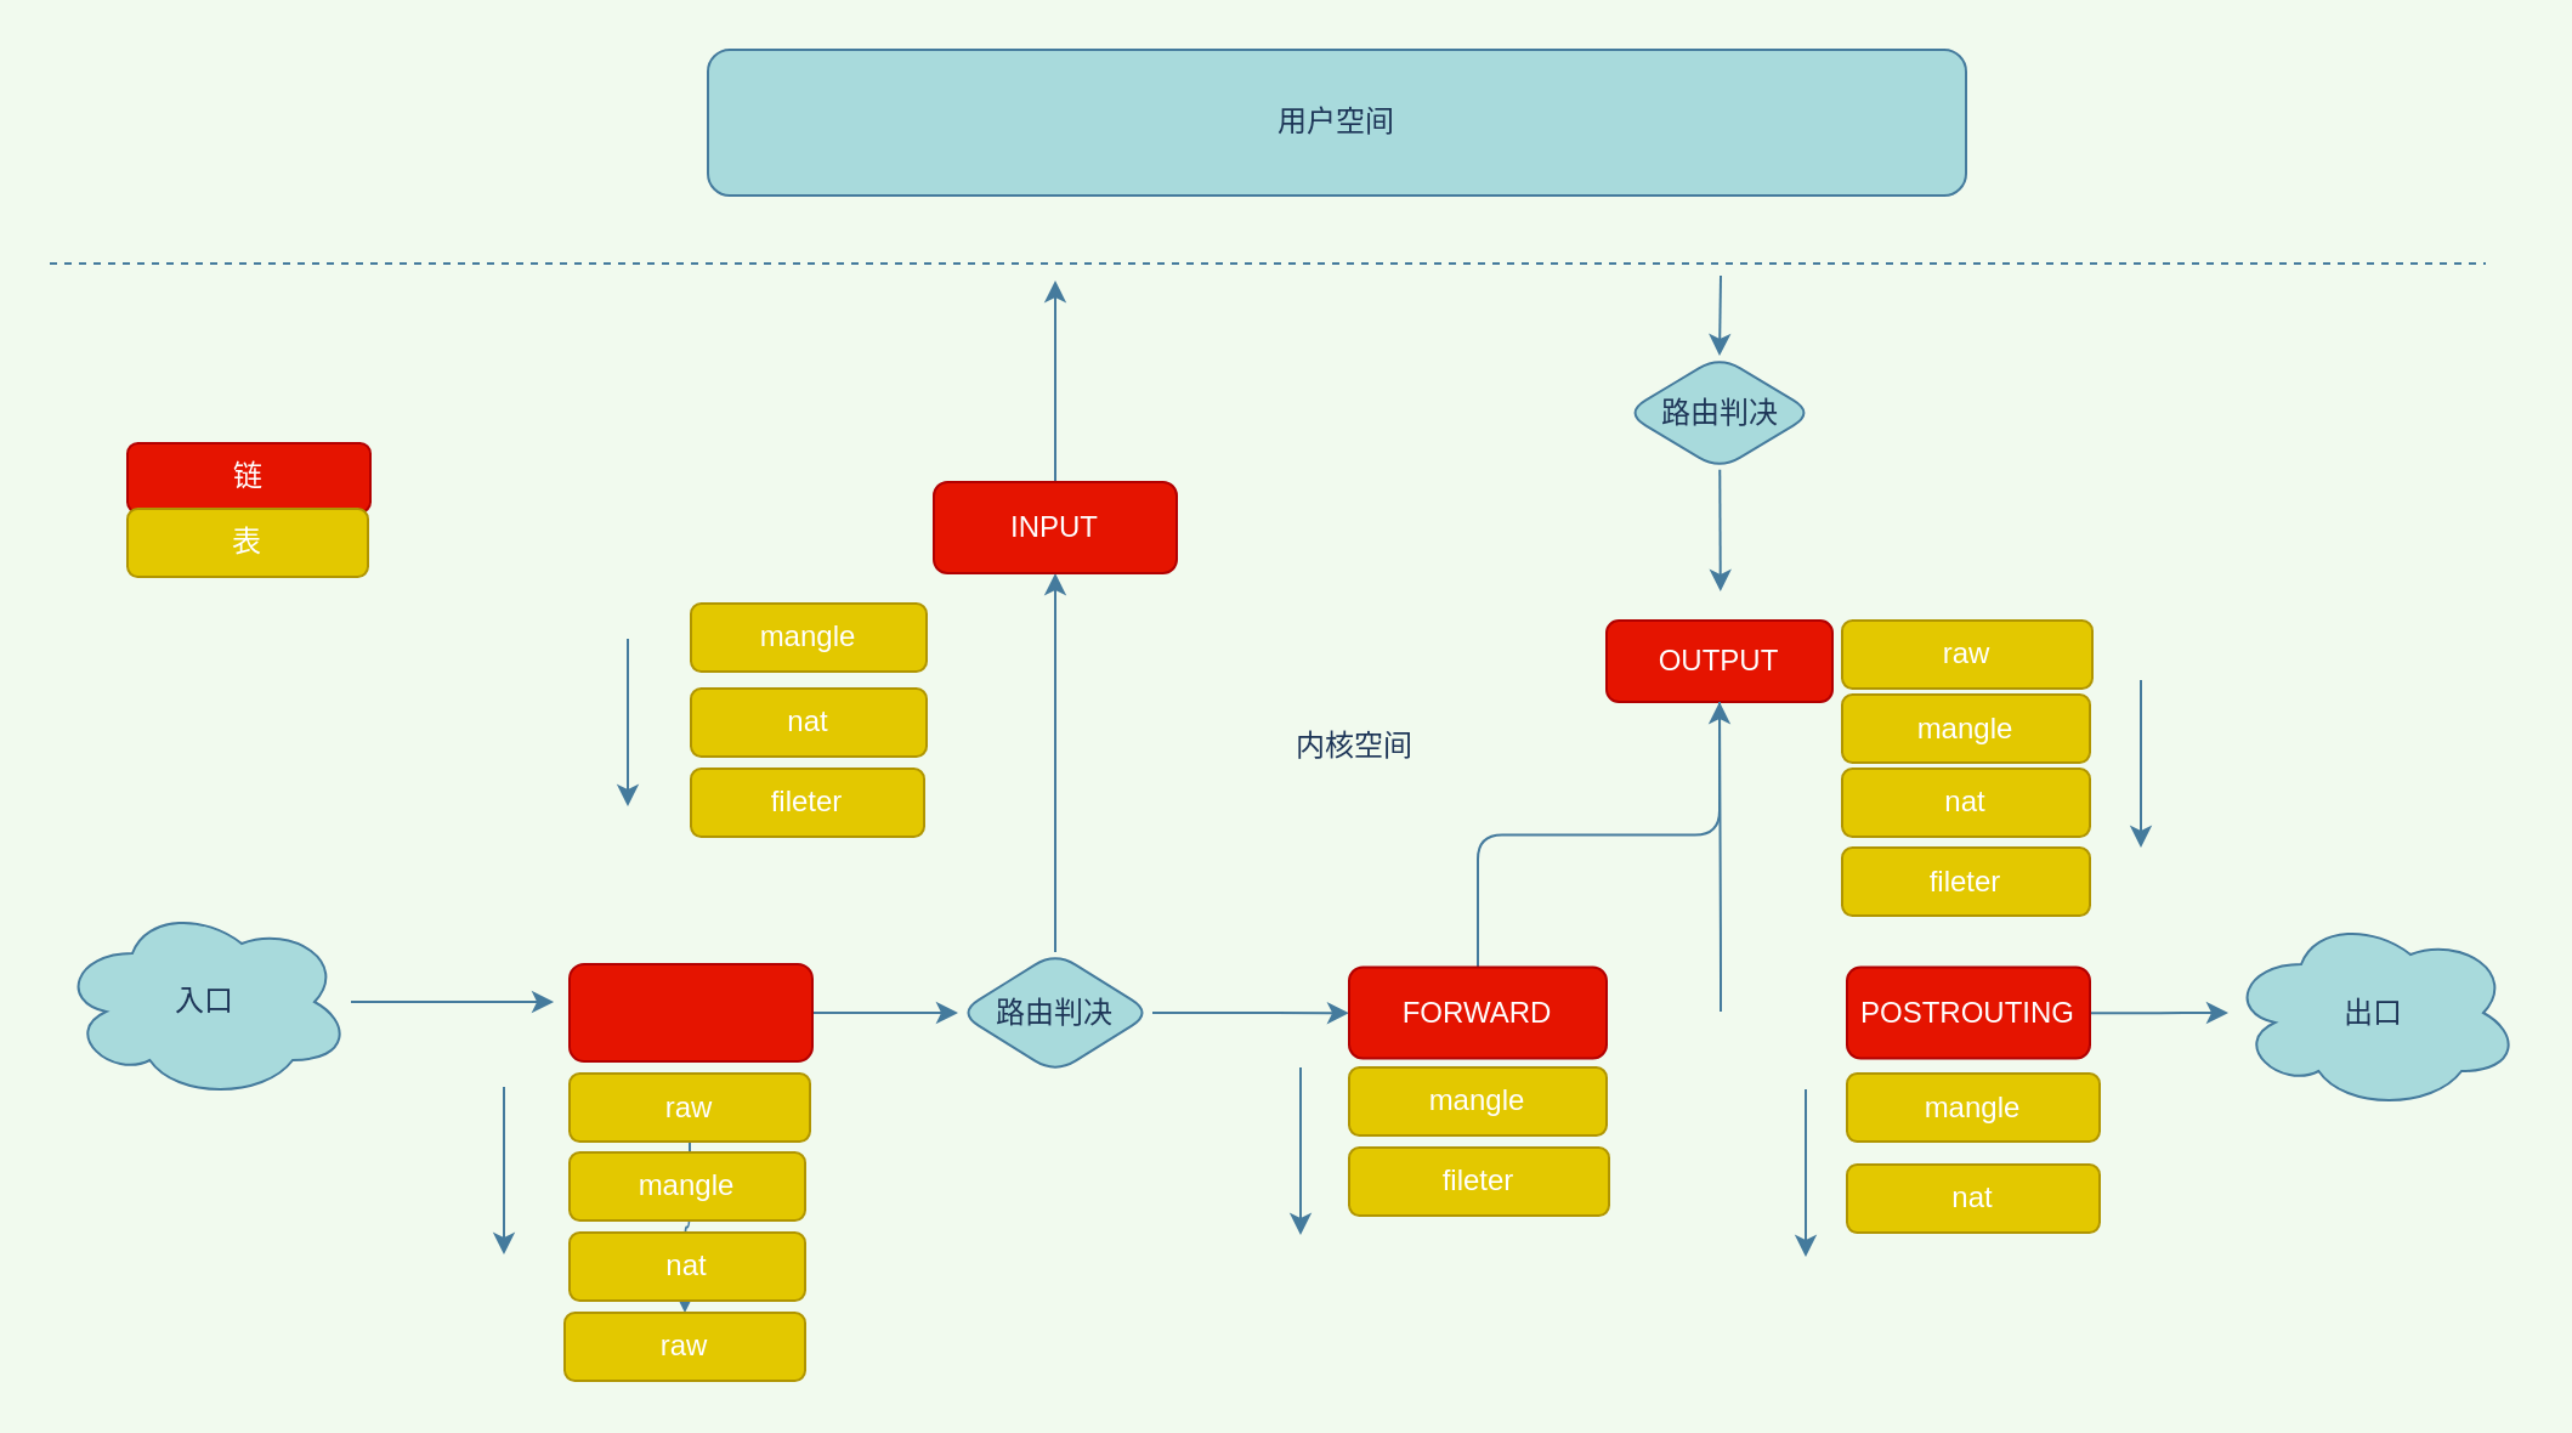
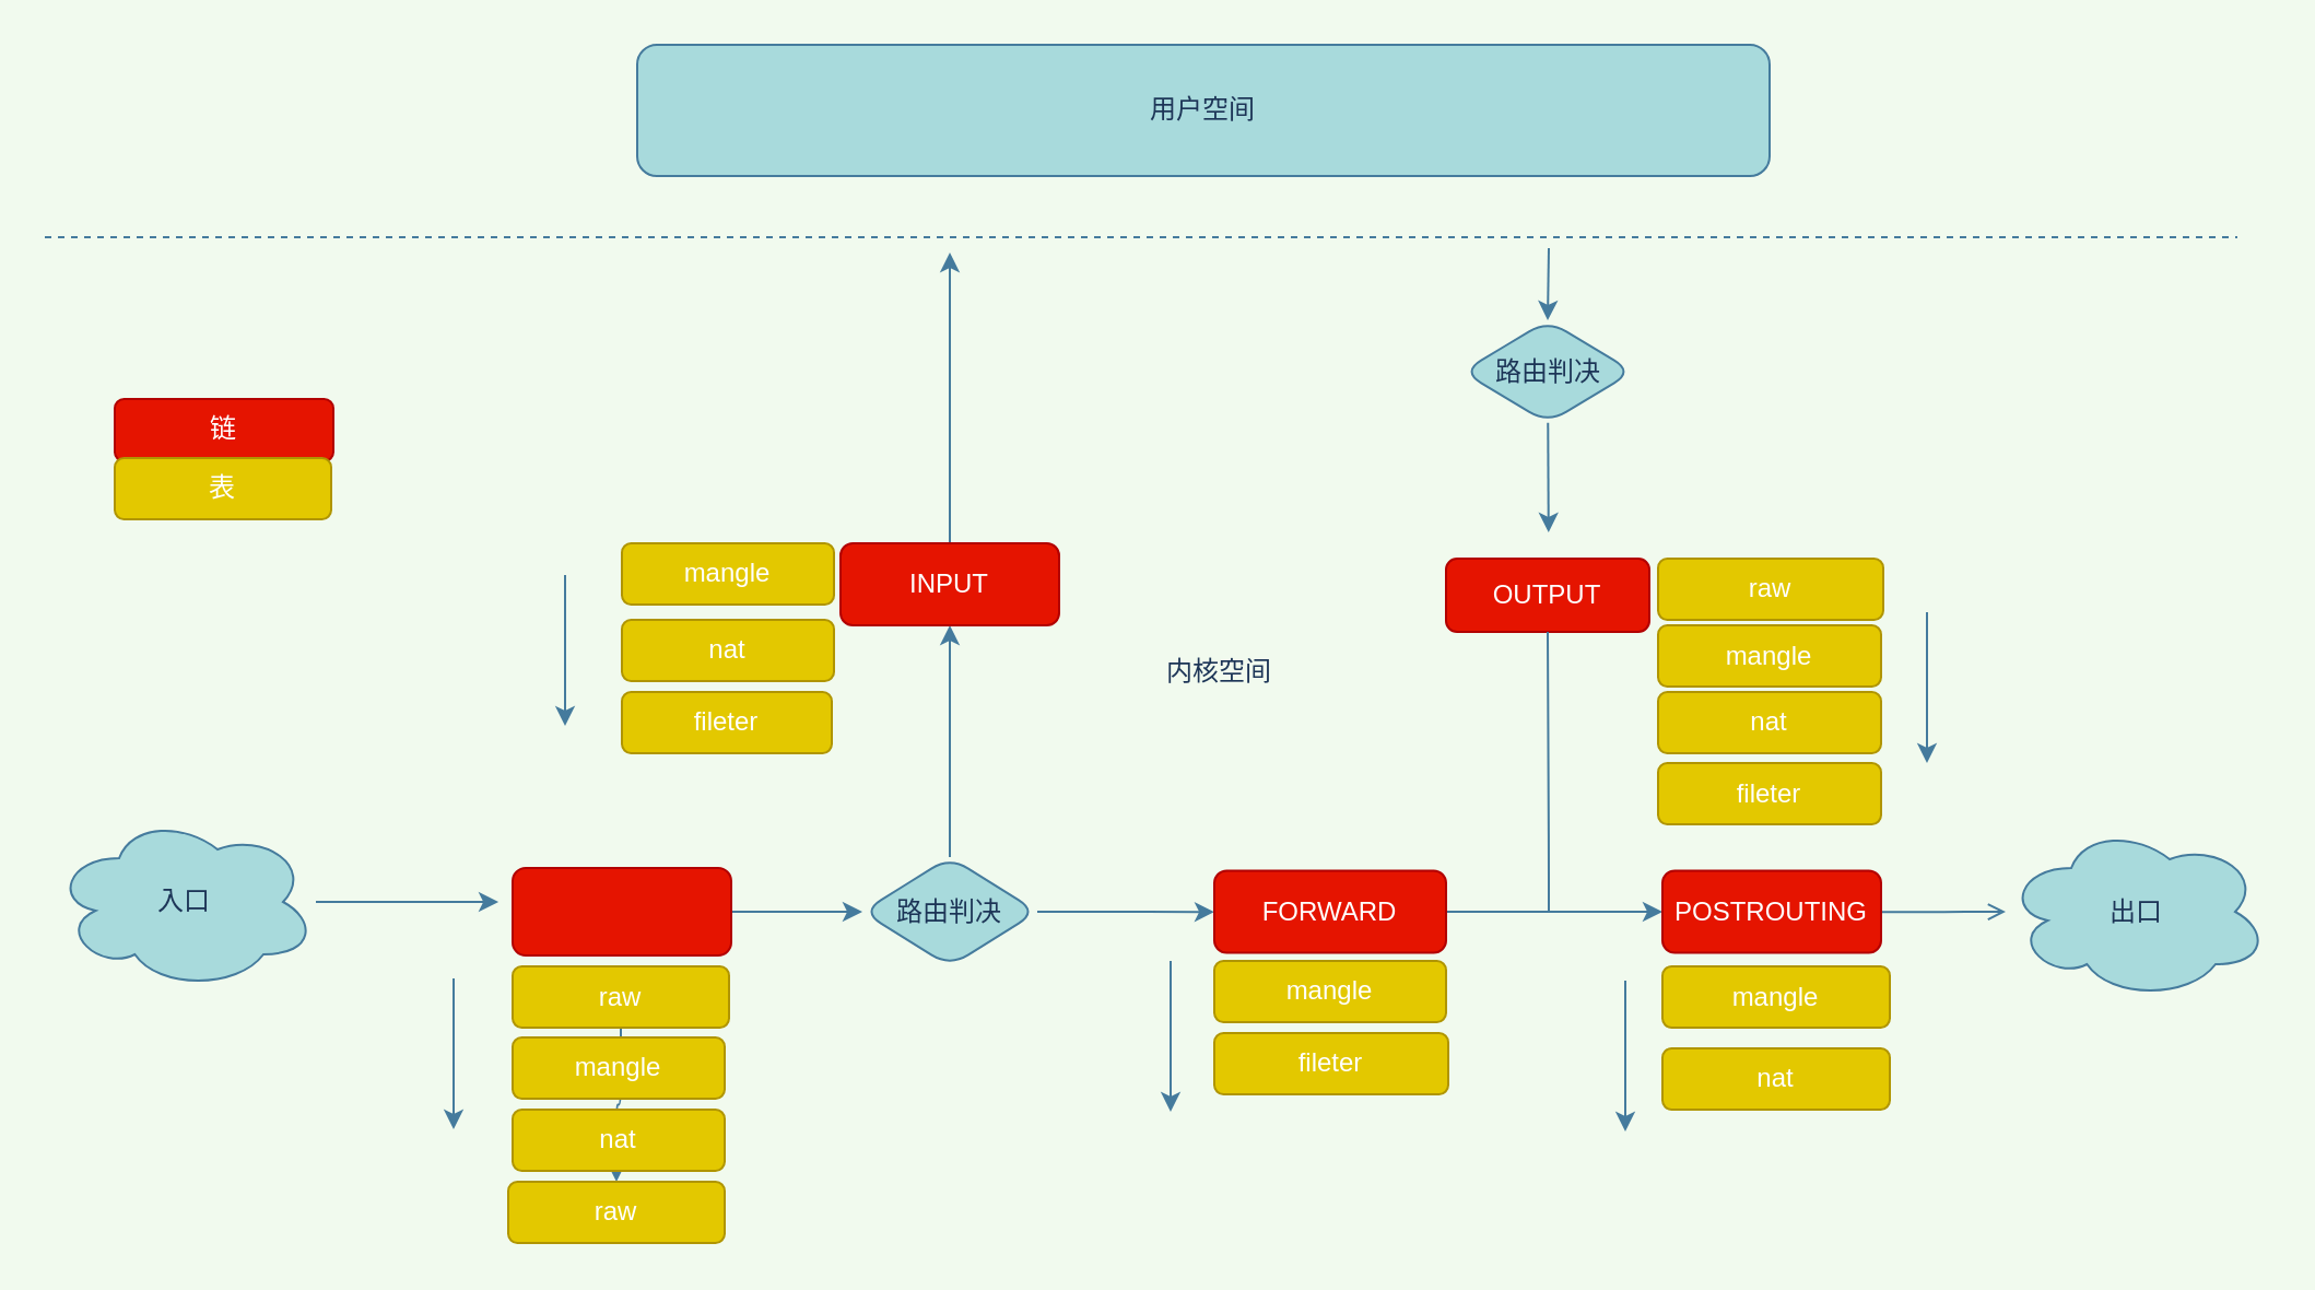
  <mxCell id="0" />
  <mxCell id="1" parent="0" />
  <mxCell id="2" value="" style="edgeStyle=orthogonalEdgeStyle;orthogonalLoop=1;jettySize=auto;html=1;strokeColor=#457B9D;fontColor=#1D3557;labelBackgroundColor=#F1FAEE;" edge="1" parent="1" source="4" target="8"><mxGeometry relative="1" as="geometry" /></mxCell>
  <mxCell id="3" value="" style="edgeStyle=orthogonalEdgeStyle;orthogonalLoop=1;jettySize=auto;html=1;strokeColor=#457B9D;fontColor=#1D3557;labelBackgroundColor=#F1FAEE;" edge="1" parent="1" source="4" target="12"><mxGeometry relative="1" as="geometry" /></mxCell>
  <mxCell id="4" value="路由判决" style="rhombus;whiteSpace=wrap;html=1;fillColor=#A8DADC;strokeColor=#457B9D;fontColor=#1D3557;rounded=1;" vertex="1" parent="1"><mxGeometry x="394" y="391.5" width="80" height="50" as="geometry" /></mxCell>
  <mxCell id="5" value="" style="edgeStyle=orthogonalEdgeStyle;orthogonalLoop=1;jettySize=auto;html=1;strokeColor=#457B9D;fontColor=#1D3557;labelBackgroundColor=#F1FAEE;" edge="1" parent="1" source="6" target="4"><mxGeometry relative="1" as="geometry" /></mxCell>
  <mxCell id="6" value="" style="whiteSpace=wrap;html=1;fillColor=#e51400;strokeColor=#B20000;fontColor=#ffffff;rounded=1;" vertex="1" parent="1"><mxGeometry x="234" y="396.5" width="100" height="40" as="geometry" /></mxCell>
- <mxCell id="7" value="" style="edgeStyle=orthogonalEdgeStyle;orthogonalLoop=1;jettySize=auto;html=1;strokeColor=#457B9D;fontColor=#1D3557;labelBackgroundColor=#F1FAEE;" edge="1" parent="1" source="8" target="13"><mxGeometry relative="1" as="geometry" /></mxCell>
+ <mxCell id="7" value="" style="edgeStyle=orthogonalEdgeStyle;orthogonalLoop=1;jettySize=auto;html=1;strokeColor=#457B9D;fontColor=#1D3557;labelBackgroundColor=#F1FAEE;" edge="1" parent="1" source="8" target="10"><mxGeometry relative="1" as="geometry" /></mxCell>
  <mxCell id="8" value="FORWARD" style="whiteSpace=wrap;html=1;fillColor=#e51400;strokeColor=#B20000;fontColor=#ffffff;rounded=1;" vertex="1" parent="1"><mxGeometry x="555" y="397.75" width="106" height="37.5" as="geometry" /></mxCell>
- <mxCell id="9" value="" style="edgeStyle=orthogonalEdgeStyle;orthogonalLoop=1;jettySize=auto;html=1;strokeColor=#457B9D;fontColor=#1D3557;labelBackgroundColor=#F1FAEE;" edge="1" parent="1" source="10" target="21"><mxGeometry relative="1" as="geometry" /></mxCell>
+ <mxCell id="9" value="" style="edgeStyle=orthogonalEdgeStyle;orthogonalLoop=1;jettySize=auto;html=1;strokeColor=#457B9D;fontColor=#1D3557;labelBackgroundColor=#F1FAEE;endArrow=open;" edge="1" parent="1" source="10" target="21"><mxGeometry relative="1" as="geometry" /></mxCell>
  <mxCell id="10" value="POSTROUTING" style="whiteSpace=wrap;html=1;fillColor=#e51400;strokeColor=#B20000;fontColor=#ffffff;rounded=1;" vertex="1" parent="1"><mxGeometry x="760" y="397.75" width="100" height="37.5" as="geometry" /></mxCell>
  <mxCell id="11" style="edgeStyle=orthogonalEdgeStyle;orthogonalLoop=1;jettySize=auto;html=1;strokeColor=#457B9D;fontColor=#1D3557;labelBackgroundColor=#F1FAEE;" edge="1" parent="1" source="12"><mxGeometry relative="1" as="geometry"><mxPoint x="434" y="115" as="targetPoint" /></mxGeometry></mxCell>
- <mxCell id="12" value="INPUT" style="whiteSpace=wrap;html=1;fillColor=#e51400;strokeColor=#B20000;fontColor=#ffffff;rounded=1;" vertex="1" parent="1"><mxGeometry x="384" y="198" width="100" height="37.5" as="geometry" /></mxCell>
+ <mxCell id="12" value="INPUT" style="whiteSpace=wrap;html=1;fillColor=#e51400;strokeColor=#B20000;fontColor=#ffffff;rounded=1;" vertex="1" parent="1"><mxGeometry x="384" y="248" width="100" height="37.5" as="geometry" /></mxCell>
  <mxCell id="13" value="OUTPUT" style="whiteSpace=wrap;html=1;fillColor=#e51400;strokeColor=#B20000;fontColor=#ffffff;rounded=1;" vertex="1" parent="1"><mxGeometry x="661" y="255" width="93" height="33.5" as="geometry" /></mxCell>
  <mxCell id="14" value="" style="endArrow=none;dashed=1;html=1;strokeColor=#457B9D;fontColor=#1D3557;labelBackgroundColor=#F1FAEE;" edge="1" parent="1"><mxGeometry width="50" height="50" relative="1" as="geometry"><mxPoint x="20" y="108" as="sourcePoint" /><mxPoint x="1023" y="108" as="targetPoint" /></mxGeometry></mxCell>
  <mxCell id="15" value="" style="endArrow=none;html=1;entryX=0.5;entryY=1;entryDx=0;entryDy=0;strokeColor=#457B9D;fontColor=#1D3557;labelBackgroundColor=#F1FAEE;" edge="1" parent="1" target="13"><mxGeometry width="50" height="50" relative="1" as="geometry"><mxPoint x="708" y="416" as="sourcePoint" /><mxPoint x="613" y="342" as="targetPoint" /><Array as="points"><mxPoint x="708" y="392" /></Array></mxGeometry></mxCell>
  <mxCell id="16" value="" style="endArrow=classic;html=1;strokeColor=#457B9D;fontColor=#1D3557;labelBackgroundColor=#F1FAEE;" edge="1" parent="1" source="23"><mxGeometry width="50" height="50" relative="1" as="geometry"><mxPoint x="708" y="162" as="sourcePoint" /><mxPoint x="707.91" y="243" as="targetPoint" /><Array as="points" /></mxGeometry></mxCell>
  <mxCell id="17" value="用户空间" style="whiteSpace=wrap;html=1;fillColor=#A8DADC;strokeColor=#457B9D;fontColor=#1D3557;rounded=1;" vertex="1" parent="1"><mxGeometry x="291" y="20" width="518" height="60" as="geometry" /></mxCell>
  <mxCell id="18" value="内核空间" style="text;html=1;align=center;verticalAlign=middle;resizable=0;points=[];autosize=1;fontColor=#1D3557;rounded=1;" vertex="1" parent="1"><mxGeometry x="528" y="298" width="58" height="18" as="geometry" /></mxCell>
  <mxCell id="19" style="edgeStyle=orthogonalEdgeStyle;orthogonalLoop=1;jettySize=auto;html=1;strokeColor=#457B9D;fontColor=#1D3557;labelBackgroundColor=#F1FAEE;" edge="1" parent="1" source="20"><mxGeometry relative="1" as="geometry"><mxPoint x="227.529" y="412" as="targetPoint" /></mxGeometry></mxCell>
  <mxCell id="20" value="入口" style="ellipse;shape=cloud;whiteSpace=wrap;html=1;fillColor=#A8DADC;strokeColor=#457B9D;fontColor=#1D3557;rounded=1;" vertex="1" parent="1"><mxGeometry x="24" y="372" width="120" height="80" as="geometry" /></mxCell>
  <mxCell id="21" value="出口" style="ellipse;shape=cloud;whiteSpace=wrap;html=1;fillColor=#A8DADC;strokeColor=#457B9D;fontColor=#1D3557;rounded=1;" vertex="1" parent="1"><mxGeometry x="917" y="376.5" width="120" height="80" as="geometry" /></mxCell>
  <mxCell id="22" style="edgeStyle=orthogonalEdgeStyle;orthogonalLoop=1;jettySize=auto;html=1;exitX=0.5;exitY=1;exitDx=0;exitDy=0;strokeColor=#457B9D;fontColor=#1D3557;labelBackgroundColor=#F1FAEE;" edge="1" parent="1" source="23" target="23"><mxGeometry relative="1" as="geometry" /></mxCell>
  <mxCell id="23" value="路由判决" style="rhombus;whiteSpace=wrap;html=1;fillColor=#A8DADC;strokeColor=#457B9D;fontColor=#1D3557;rounded=1;" vertex="1" parent="1"><mxGeometry x="668.5" y="146" width="78" height="47" as="geometry" /></mxCell>
  <mxCell id="24" value="" style="endArrow=classic;html=1;entryX=0.5;entryY=0;entryDx=0;entryDy=0;strokeColor=#457B9D;fontColor=#1D3557;labelBackgroundColor=#F1FAEE;" edge="1" parent="1" target="23"><mxGeometry width="50" height="50" relative="1" as="geometry"><mxPoint x="708" y="113" as="sourcePoint" /><mxPoint x="812" y="170" as="targetPoint" /></mxGeometry></mxCell>
  <mxCell id="25" value="" style="edgeStyle=orthogonalEdgeStyle;rounded=1;orthogonalLoop=1;jettySize=auto;html=1;strokeColor=#457B9D;fillColor=#A8DADC;fontColor=#1D3557;" edge="1" parent="1" source="26" target="45"><mxGeometry relative="1" as="geometry" /></mxCell>
  <mxCell id="26" value="raw" style="whiteSpace=wrap;html=1;fillColor=#e3c800;strokeColor=#B09500;fontColor=#ffffff;rounded=1;" vertex="1" parent="1"><mxGeometry x="234" y="441.5" width="99" height="28" as="geometry" /></mxCell>
  <mxCell id="27" value="mangle" style="whiteSpace=wrap;html=1;fillColor=#e3c800;strokeColor=#B09500;fontColor=#ffffff;rounded=1;" vertex="1" parent="1"><mxGeometry x="234" y="474" width="97" height="28" as="geometry" /></mxCell>
  <mxCell id="28" value="nat" style="whiteSpace=wrap;html=1;fillColor=#e3c800;strokeColor=#B09500;fontColor=#ffffff;rounded=1;" vertex="1" parent="1"><mxGeometry x="234" y="507" width="97" height="28" as="geometry" /></mxCell>
  <mxCell id="29" value="&lt;div&gt;fileter&lt;/div&gt;" style="whiteSpace=wrap;html=1;fillColor=#e3c800;strokeColor=#B09500;fontColor=#ffffff;rounded=1;" vertex="1" parent="1"><mxGeometry x="555" y="472" width="107" height="28" as="geometry" /></mxCell>
  <mxCell id="30" value="mangle" style="whiteSpace=wrap;html=1;fillColor=#e3c800;strokeColor=#B09500;fontColor=#ffffff;rounded=1;" vertex="1" parent="1"><mxGeometry x="555" y="439" width="106" height="28" as="geometry" /></mxCell>
  <mxCell id="31" value="mangle" style="whiteSpace=wrap;html=1;fillColor=#e3c800;strokeColor=#B09500;fontColor=#ffffff;rounded=1;" vertex="1" parent="1"><mxGeometry x="760" y="441.5" width="104" height="28" as="geometry" /></mxCell>
  <mxCell id="32" value="nat" style="whiteSpace=wrap;html=1;fillColor=#e3c800;strokeColor=#B09500;fontColor=#ffffff;rounded=1;" vertex="1" parent="1"><mxGeometry x="760" y="479" width="104" height="28" as="geometry" /></mxCell>
  <mxCell id="33" value="mangle" style="whiteSpace=wrap;html=1;fillColor=#e3c800;strokeColor=#B09500;fontColor=#ffffff;verticalAlign=middle;rounded=1;" vertex="1" parent="1"><mxGeometry x="284" y="248" width="97" height="28" as="geometry" /></mxCell>
  <mxCell id="34" value="nat" style="whiteSpace=wrap;html=1;labelBackgroundColor=none;labelBorderColor=none;fillColor=#e3c800;strokeColor=#B09500;fontColor=#ffffff;rounded=1;" vertex="1" parent="1"><mxGeometry x="284" y="283" width="97" height="28" as="geometry" /></mxCell>
  <mxCell id="35" value="&lt;div&gt;fileter&lt;/div&gt;" style="whiteSpace=wrap;html=1;fillColor=#e3c800;strokeColor=#B09500;fontColor=#ffffff;rounded=1;" vertex="1" parent="1"><mxGeometry x="284" y="316" width="96" height="28" as="geometry" /></mxCell>
  <mxCell id="36" value="raw" style="whiteSpace=wrap;html=1;fillColor=#e3c800;strokeColor=#B09500;fontColor=#ffffff;rounded=1;" vertex="1" parent="1"><mxGeometry x="758" y="255" width="103" height="28" as="geometry" /></mxCell>
  <mxCell id="37" value="mangle" style="whiteSpace=wrap;html=1;fillColor=#e3c800;strokeColor=#B09500;fontColor=#ffffff;rounded=1;" vertex="1" parent="1"><mxGeometry x="758" y="285.5" width="102" height="28" as="geometry" /></mxCell>
  <mxCell id="38" value="nat" style="whiteSpace=wrap;html=1;fillColor=#e3c800;strokeColor=#B09500;fontColor=#ffffff;rounded=1;" vertex="1" parent="1"><mxGeometry x="758" y="316" width="102" height="28" as="geometry" /></mxCell>
  <mxCell id="39" value="&lt;div&gt;fileter&lt;/div&gt;" style="whiteSpace=wrap;html=1;fillColor=#e3c800;strokeColor=#B09500;fontColor=#ffffff;rounded=1;" vertex="1" parent="1"><mxGeometry x="758" y="348.5" width="102" height="28" as="geometry" /></mxCell>
  <mxCell id="40" value="" style="endArrow=classic;html=1;strokeColor=#457B9D;fontColor=#1D3557;labelBackgroundColor=#F1FAEE;" edge="1" parent="1"><mxGeometry width="50" height="50" relative="1" as="geometry"><mxPoint x="881" y="279.5" as="sourcePoint" /><mxPoint x="881" y="348.5" as="targetPoint" /></mxGeometry></mxCell>
  <mxCell id="41" value="" style="endArrow=classic;html=1;strokeColor=#457B9D;fontColor=#1D3557;labelBackgroundColor=#F1FAEE;" edge="1" parent="1"><mxGeometry width="50" height="50" relative="1" as="geometry"><mxPoint x="258" y="262.5" as="sourcePoint" /><mxPoint x="258" y="331.5" as="targetPoint" /></mxGeometry></mxCell>
  <mxCell id="42" value="" style="endArrow=classic;html=1;strokeColor=#457B9D;fontColor=#1D3557;labelBackgroundColor=#F1FAEE;" edge="1" parent="1"><mxGeometry width="50" height="50" relative="1" as="geometry"><mxPoint x="207" y="447" as="sourcePoint" /><mxPoint x="207" y="516" as="targetPoint" /></mxGeometry></mxCell>
  <mxCell id="43" value="" style="endArrow=classic;html=1;strokeColor=#457B9D;fontColor=#1D3557;labelBackgroundColor=#F1FAEE;" edge="1" parent="1"><mxGeometry width="50" height="50" relative="1" as="geometry"><mxPoint x="535" y="439" as="sourcePoint" /><mxPoint x="535" y="508" as="targetPoint" /></mxGeometry></mxCell>
  <mxCell id="44" value="" style="endArrow=classic;html=1;strokeColor=#457B9D;fontColor=#1D3557;labelBackgroundColor=#F1FAEE;" edge="1" parent="1"><mxGeometry width="50" height="50" relative="1" as="geometry"><mxPoint x="743" y="448" as="sourcePoint" /><mxPoint x="743" y="517" as="targetPoint" /></mxGeometry></mxCell>
  <mxCell id="45" value="raw" style="whiteSpace=wrap;html=1;fillColor=#e3c800;strokeColor=#B09500;fontColor=#ffffff;rounded=1;" vertex="1" parent="1"><mxGeometry x="232" y="540" width="99" height="28" as="geometry" /></mxCell>
  <mxCell id="46" style="edgeStyle=orthogonalEdgeStyle;rounded=1;orthogonalLoop=1;jettySize=auto;html=1;exitX=0.5;exitY=1;exitDx=0;exitDy=0;strokeColor=#457B9D;fillColor=#A8DADC;fontColor=#1D3557;" edge="1" parent="1" source="45" target="45"><mxGeometry relative="1" as="geometry" /></mxCell>
  <mxCell id="47" value="链" style="whiteSpace=wrap;html=1;fillColor=#e51400;strokeColor=#B20000;fontColor=#ffffff;rounded=1;" vertex="1" parent="1"><mxGeometry x="52" y="182" width="100" height="28.5" as="geometry" /></mxCell>
  <mxCell id="48" value="表" style="whiteSpace=wrap;html=1;fillColor=#e3c800;strokeColor=#B09500;fontColor=#ffffff;verticalAlign=middle;rounded=1;" vertex="1" parent="1"><mxGeometry x="52" y="209" width="99" height="28" as="geometry" /></mxCell>
